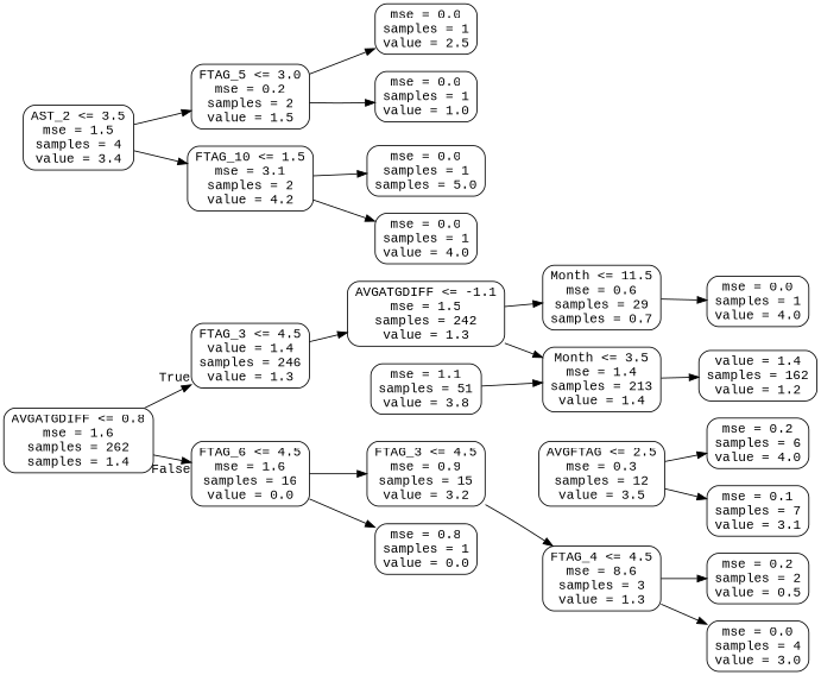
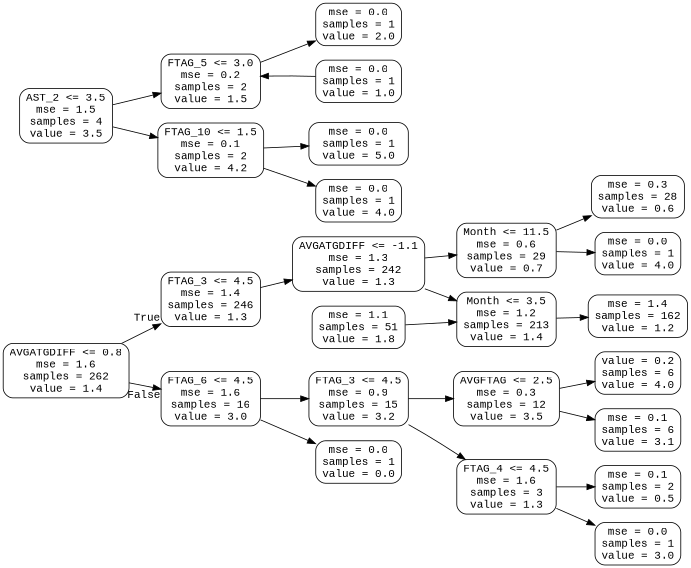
  digraph {
    fontname="Liberation Mono"
    rankdir=LR
    node [color=black fontname="Liberation Mono" shape=box style=rounded]
    edge [fontname="Liberation Mono"]
-   n1 [label="AVGATGDIFF <= 0.8\nmse = 1.6\nsamples = 262\nsamples = 1.4"]
-   n2 [label="FTAG_3 <= 4.5\nvalue = 1.4\nsamples = 246\nvalue = 1.3"]
-   n3 [label="FTAG_6 <= 4.5\nmse = 1.6\nsamples = 16\nvalue = 0.0"]
-   n4 [label="AVGATGDIFF <= -1.1\nmse = 1.5\nsamples = 242\nvalue = 1.3"]
+   n1 [label="AVGATGDIFF <= 0.8\nmse = 1.6\nsamples = 262\nvalue = 1.4"]
+   n2 [label="FTAG_3 <= 4.5\nmse = 1.4\nsamples = 246\nvalue = 1.3"]
+   n3 [label="FTAG_6 <= 4.5\nmse = 1.6\nsamples = 16\nvalue = 3.0"]
+   n4 [label="AVGATGDIFF <= -1.1\nmse = 1.3\nsamples = 242\nvalue = 1.3"]
    n5 [label="FTAG_3 <= 4.5\nmse = 0.9\nsamples = 15\nvalue = 3.2"]
-   n6 [label="mse = 0.8\nsamples = 1\nvalue = 0.0"]
-   n7 [label="Month <= 11.5\nmse = 0.6\nsamples = 29\nsamples = 0.7"]
-   n8 [label="Month <= 3.5\nmse = 1.4\nsamples = 213\nvalue = 1.4"]
-   n9 [label="AST_2 <= 3.5\nmse = 1.5\nsamples = 4\nvalue = 3.4"]
+   n6 [label="mse = 0.0\nsamples = 1\nvalue = 0.0"]
+   n7 [label="Month <= 11.5\nmse = 0.6\nsamples = 29\nvalue = 0.7"]
+   n8 [label="Month <= 3.5\nmse = 1.2\nsamples = 213\nvalue = 1.4"]
+   n9 [label="AST_2 <= 3.5\nmse = 1.5\nsamples = 4\nvalue = 3.5"]
    n10 [label="FTAG_5 <= 3.0\nmse = 0.2\nsamples = 2\nvalue = 1.5"]
-   n11 [label="FTAG_10 <= 1.5\nmse = 3.1\nsamples = 2\nvalue = 4.2"]
+   n11 [label="FTAG_10 <= 1.5\nmse = 0.1\nsamples = 2\nvalue = 4.2"]
+   n12 [label="mse = 0.3\nsamples = 28\nvalue = 0.6"]
    n13 [label="mse = 0.0\nsamples = 1\nvalue = 4.0"]
-   n14 [label="value = 1.4\nsamples = 162\nvalue = 1.2"]
-   n15 [label="mse = 1.1\nsamples = 51\nvalue = 3.8"]
-   n16 [label="mse = 0.0\nsamples = 1\nvalue = 2.5"]
+   n14 [label="mse = 1.4\nsamples = 162\nvalue = 1.2"]
+   n15 [label="mse = 1.1\nsamples = 51\nvalue = 1.8"]
+   n16 [label="mse = 0.0\nsamples = 1\nvalue = 2.0"]
    n17 [label="mse = 0.0\nsamples = 1\nvalue = 1.0"]
-   n18 [label="mse = 0.0\nsamples = 1\nsamples = 5.0"]
+   n18 [label="mse = 0.0\nsamples = 1\nvalue = 5.0"]
    n19 [label="mse = 0.0\nsamples = 1\nvalue = 4.0"]
    n20 [label="AVGFTAG <= 2.5\nmse = 0.3\nsamples = 12\nvalue = 3.5"]
-   n21 [label="FTAG_4 <= 4.5\nmse = 8.6\nsamples = 3\nvalue = 1.3"]
-   n22 [label="mse = 0.2\nsamples = 6\nvalue = 4.0"]
-   n23 [label="mse = 0.1\nsamples = 7\nvalue = 3.1"]
-   n24 [label="mse = 0.2\nsamples = 2\nvalue = 0.5"]
-   n25 [label="mse = 0.0\nsamples = 4\nvalue = 3.0"]
+   n21 [label="FTAG_4 <= 4.5\nmse = 1.6\nsamples = 3\nvalue = 1.3"]
+   n22 [label="value = 0.2\nsamples = 6\nvalue = 4.0"]
+   n23 [label="mse = 0.1\nsamples = 6\nvalue = 3.1"]
+   n24 [label="mse = 0.1\nsamples = 2\nvalue = 0.5"]
+   n25 [label="mse = 0.0\nsamples = 1\nvalue = 3.0"]
    n1 -> n2 [headlabel=True labelangle=45 labeldistance=2.5]
    n1 -> n3 [headlabel=False labelangle=-45 labeldistance=2.5]
    n2 -> n4
    n3 -> n5
    n3 -> n6
    n4 -> n7
    n4 -> n8
+   n5 -> n20
    n5 -> n21
+   n7 -> n12
    n7 -> n13
    n8 -> n14
    n9 -> n10
    n9 -> n11
    n10 -> n16
-   n10 -> n17
+   n17 -> n10
    n11 -> n18
    n11 -> n19
    n15 -> n8
    n20 -> n22
    n20 -> n23
    n21 -> n24
    n21 -> n25
  }
